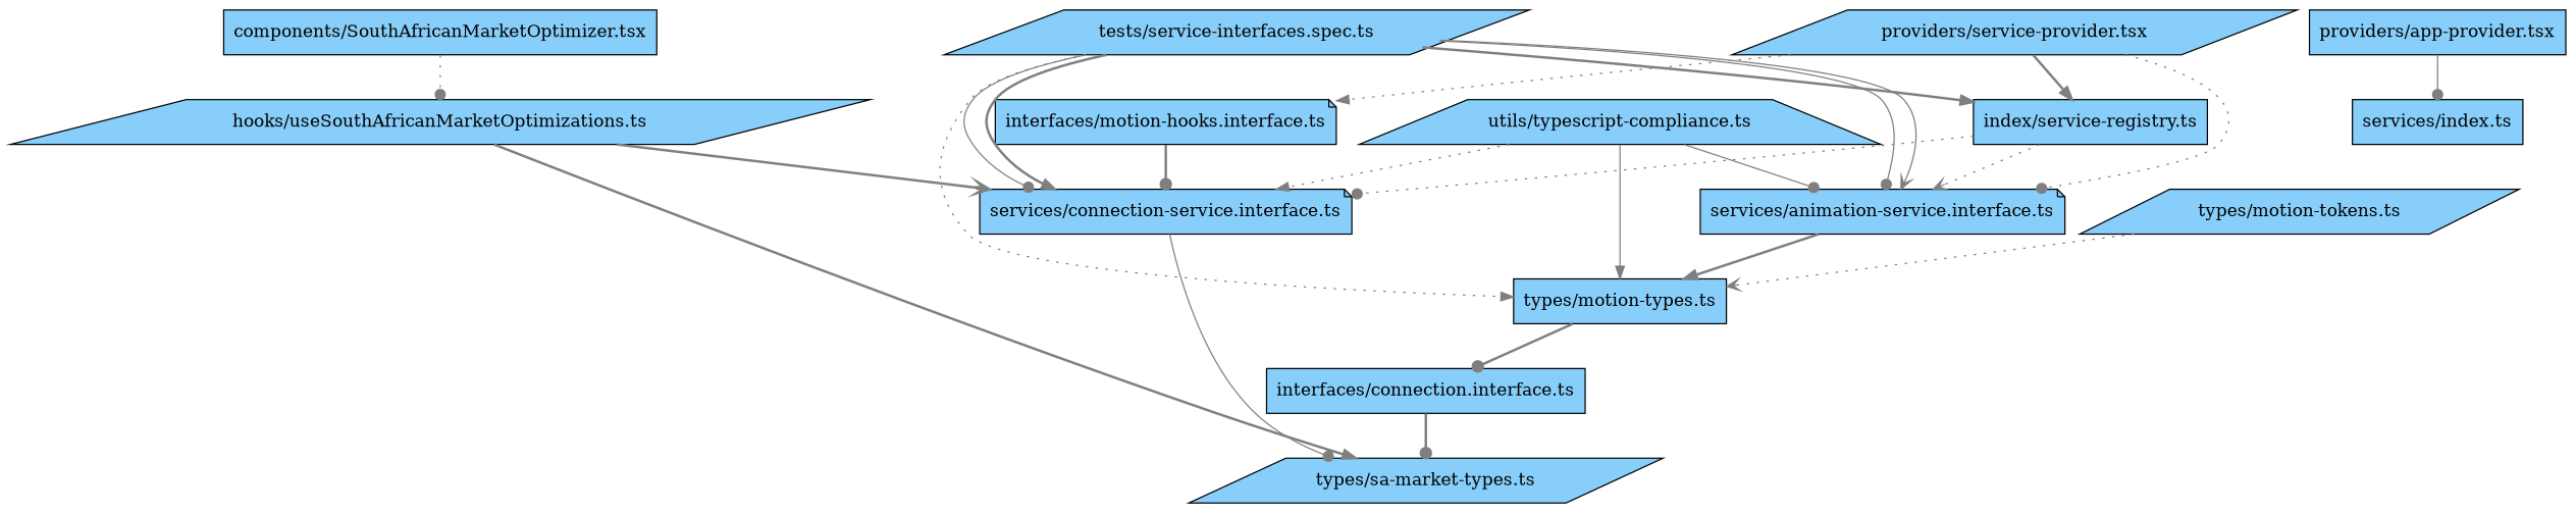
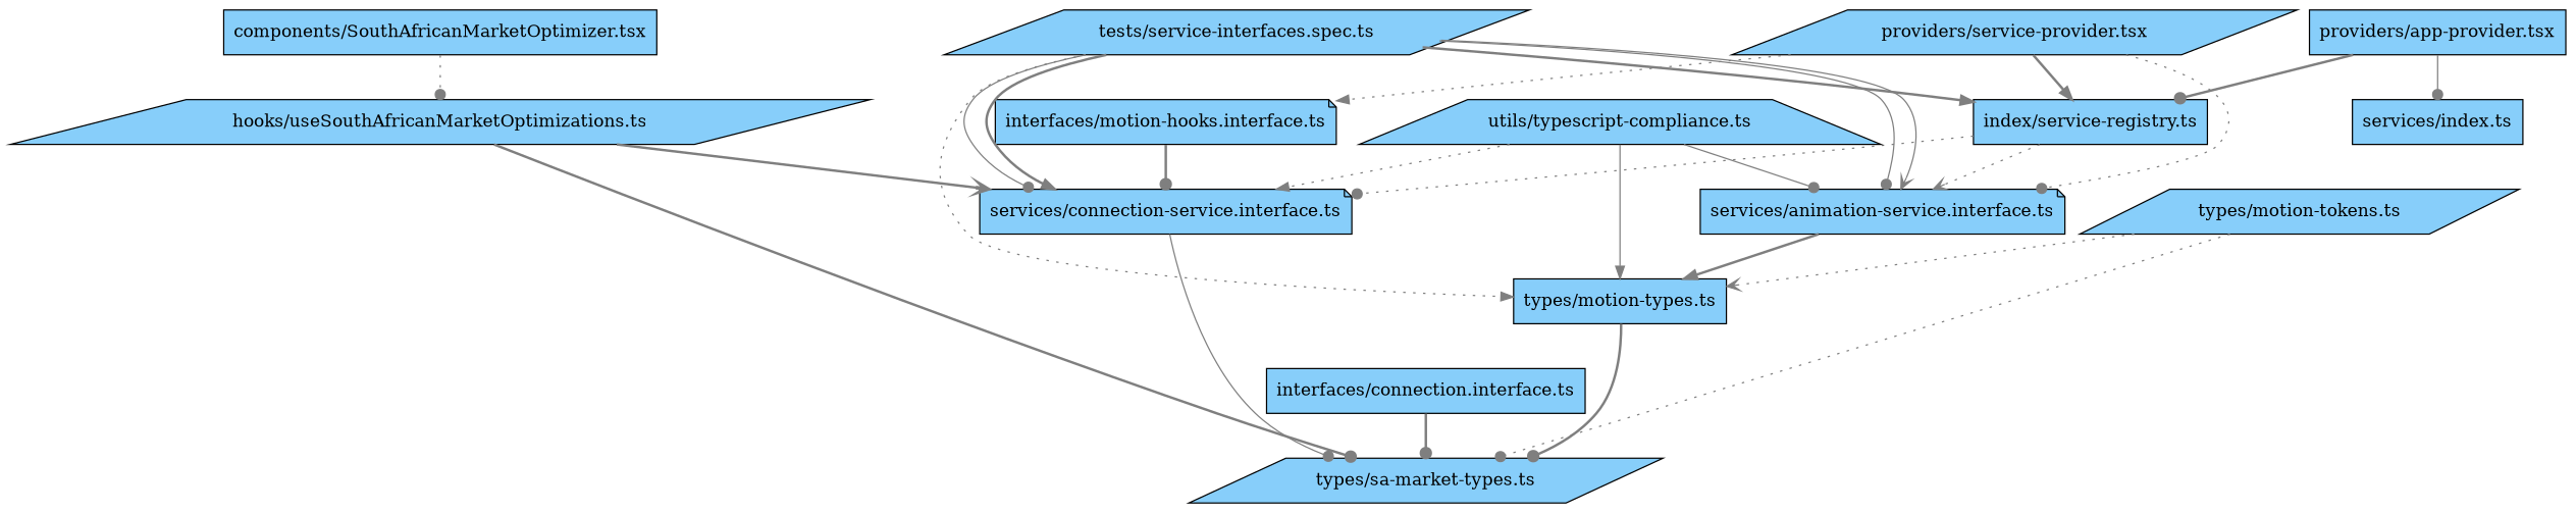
  digraph {
    rankdir=TB
    node [fillcolor=lightskyblue shape=box style=filled]
    edge [arrowhead=dot color=gray50 fontcolor=gray50 style=bold]
    n1 [label="components/SouthAfricanMarketOptimizer.tsx"]
    n2 [label="hooks/useSouthAfricanMarketOptimizations.ts" shape=parallelogram]
    n3 [label="types/sa-market-types.ts" shape=parallelogram]
    n4 [label="services/connection-service.interface.ts" shape=note]
    n5 [label="services/index.ts"]
    n6 [label="interfaces/connection.interface.ts"]
    n7 [label="providers/app-provider.tsx"]
    n8 [label="index/service-registry.ts"]
    n9 [label="providers/service-provider.tsx" shape=parallelogram]
    n10 [label="services/animation-service.interface.ts" shape=note]
    n11 [label="interfaces/motion-hooks.interface.ts" shape=note]
    n12 [label="types/motion-types.ts"]
    n13 [label="tests/service-interfaces.spec.ts" shape=parallelogram]
    n14 [label="types/motion-tokens.ts" shape=parallelogram]
    n15 [label="utils/typescript-compliance.ts" shape=trapezium]
    n1 -> n2 [style=dotted]
-   n2 -> n3 [arrowhead=normal]
+   n2 -> n3
    n2 -> n4 [arrowhead=vee]
    n4 -> n3 [style=solid]
    n6 -> n3
    n7 -> n5 [style=solid]
+   n7 -> n8
    n8 -> n4 [style=dotted]
    n8 -> n10 [arrowhead=vee style=dotted]
    n9 -> n8 [arrowhead=normal]
    n9 -> n10 [style=dotted]
    n9 -> n11 [arrowhead=normal style=dotted]
    n10 -> n12 [arrowhead=normal]
    n11 -> n4
-   n12 -> n6
+   n12 -> n3
    n13 -> n4 [style=solid]
    n13 -> n4 [arrowhead=normal]
    n13 -> n8 [arrowhead=normal]
    n13 -> n10 [style=solid]
    n13 -> n10 [arrowhead=vee style=solid]
    n13 -> n12 [arrowhead=normal style=dotted]
+   n14 -> n3 [style=dotted]
    n14 -> n12 [arrowhead=vee style=dotted]
    n15 -> n4 [arrowhead=normal style=dotted]
    n15 -> n10 [style=solid]
    n15 -> n12 [arrowhead=normal style=solid]
  }
